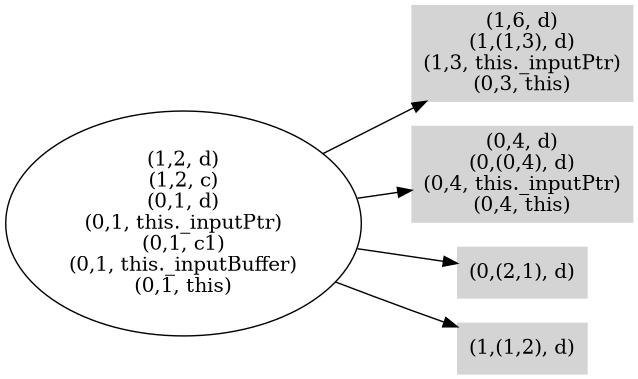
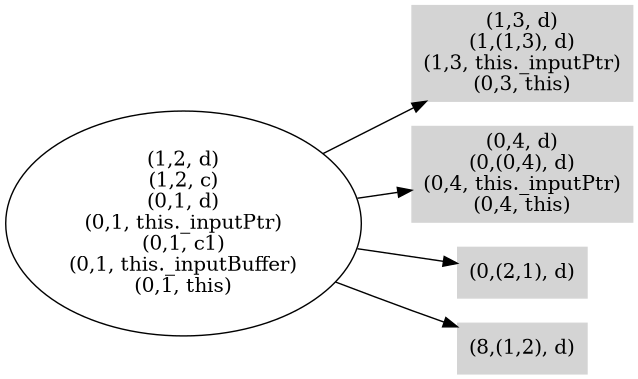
  digraph {
    rankdir=LR
    node [color=".0 .0 .83" shape=box style=filled]
-   n1 [label="(1,6, d)\n(1,(1,3), d)\n(1,3, this._inputPtr)\n(0,3, this)"]
+   n1 [label="(1,3, d)\n(1,(1,3), d)\n(1,3, this._inputPtr)\n(0,3, this)"]
    n2 [label="(0,4, d)\n(0,(0,4), d)\n(0,4, this._inputPtr)\n(0,4, this)"]
    n3 [label="(0,(2,1), d)"]
-   n4 [label="(1,(1,2), d)"]
+   n4 [label="(8,(1,2), d)"]
    n5 [label="(1,2, d)\n(1,2, c)\n(0,1, d)\n(0,1, this._inputPtr)\n(0,1, c1)\n(0,1, this._inputBuffer)\n(0,1, this)" color="" shape="" style=""]
    n5 -> n1
    n5 -> n2
    n5 -> n3
    n5 -> n4
  }
